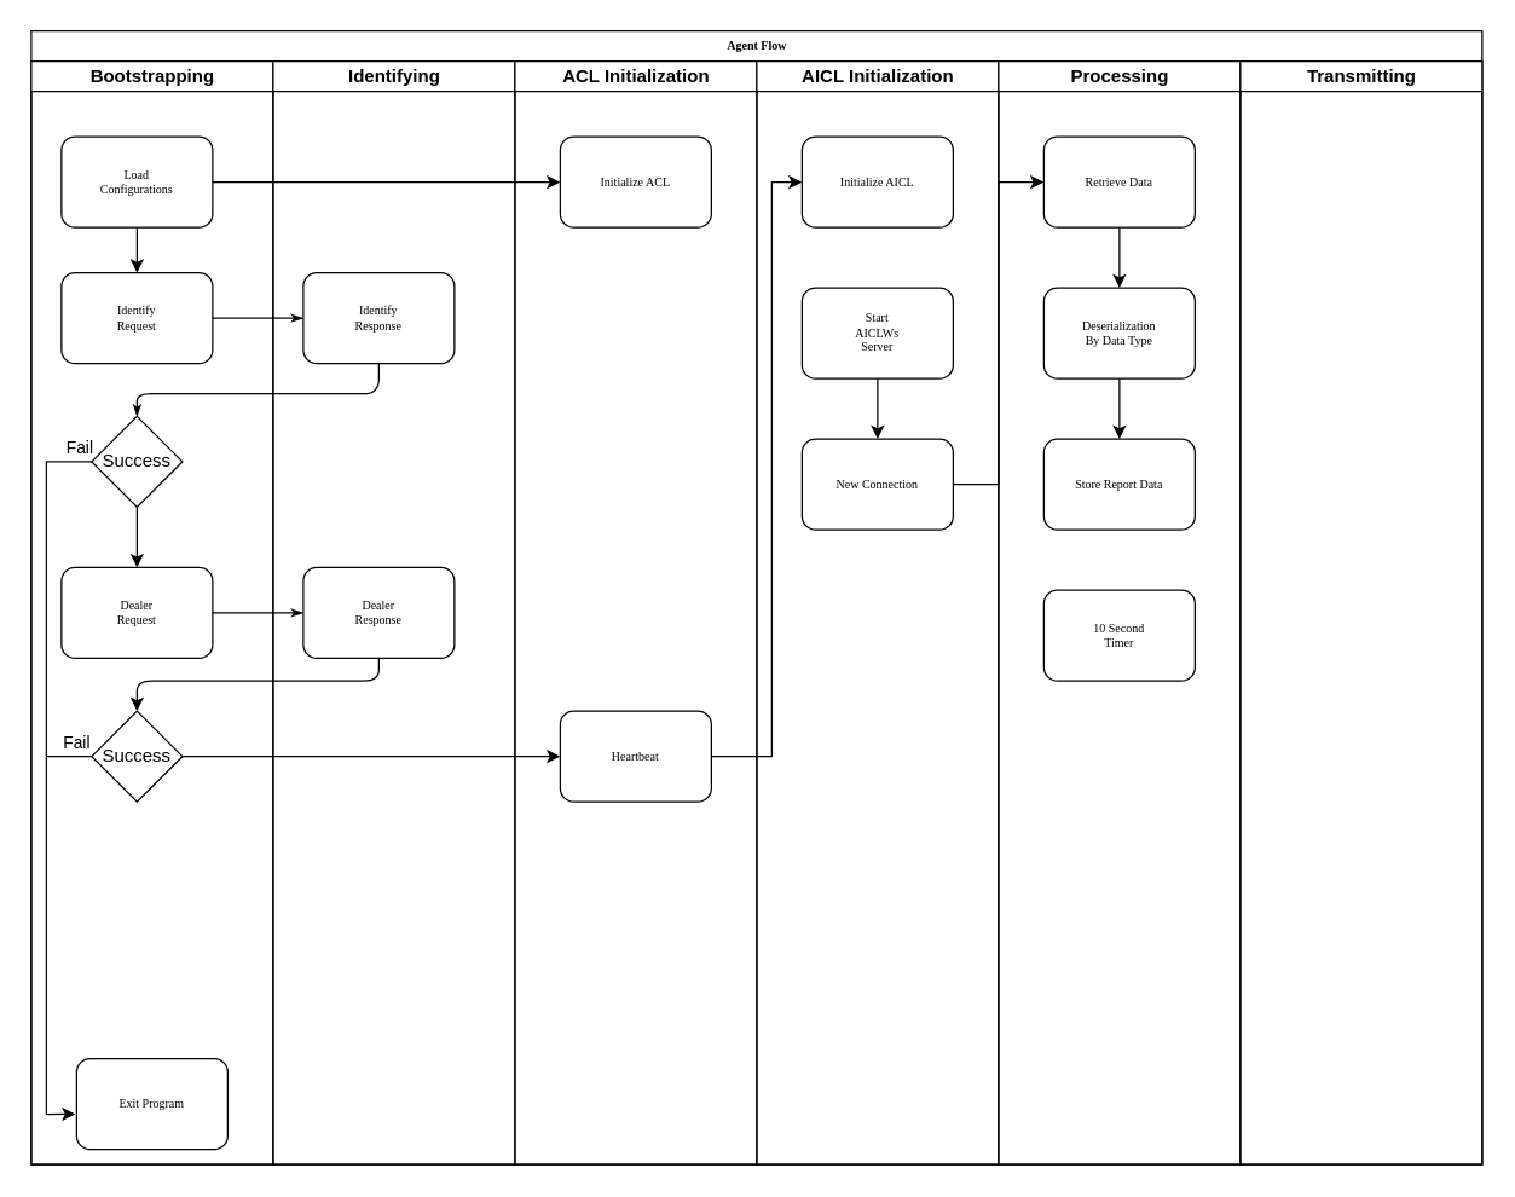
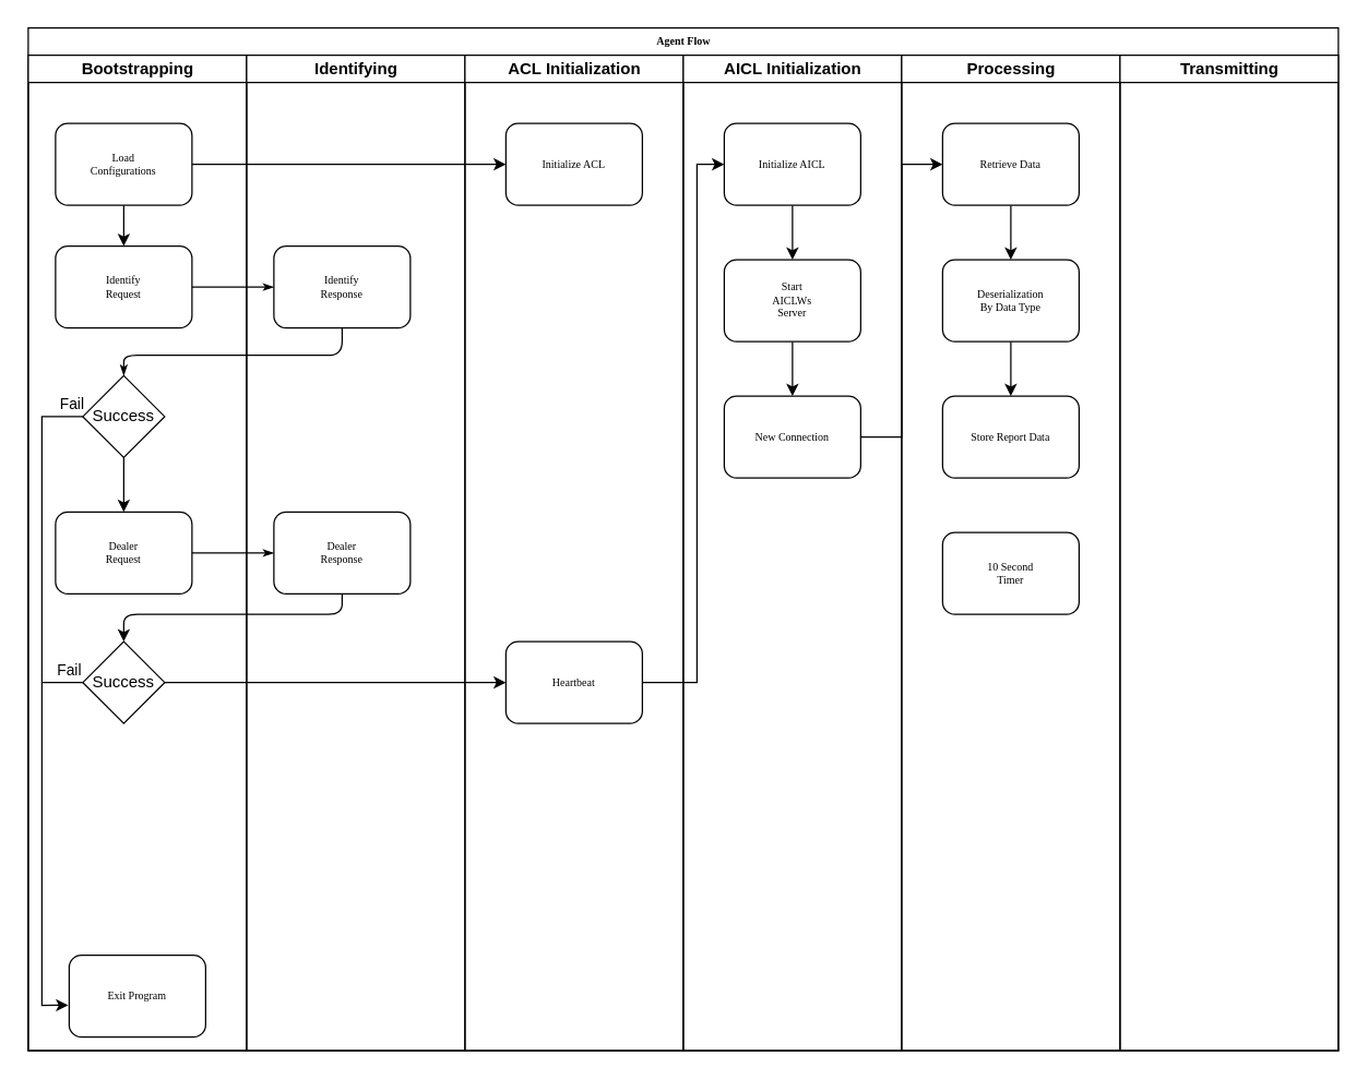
  <mxCell id="0" />
  <mxCell id="1" parent="0" />
  <mxCell id="2" value="Agent Flow" style="swimlane;html=1;childLayout=stackLayout;startSize=20;rounded=0;shadow=0;labelBackgroundColor=none;strokeWidth=1;fontFamily=Verdana;fontSize=8;align=center;" parent="1" vertex="1"><mxGeometry x="20" y="20" width="960" height="750" as="geometry" /></mxCell>
  <mxCell id="3" value="Bootstrapping" style="swimlane;html=1;startSize=20;" parent="2" vertex="1"><mxGeometry y="20" width="160" height="730" as="geometry" /></mxCell>
  <mxCell id="4" value="Identify&lt;br&gt;Request" style="rounded=1;whiteSpace=wrap;html=1;shadow=0;labelBackgroundColor=none;strokeWidth=1;fontFamily=Verdana;fontSize=8;align=center;" parent="3" vertex="1"><mxGeometry x="20" y="140" width="100" height="60" as="geometry" /></mxCell>
  <mxCell id="5" style="edgeStyle=orthogonalEdgeStyle;rounded=0;orthogonalLoop=1;jettySize=auto;html=1;" edge="1" parent="3" source="8"><mxGeometry relative="1" as="geometry"><mxPoint x="70" y="335" as="targetPoint" /><Array as="points"><mxPoint x="70" y="325" /><mxPoint x="70" y="325" /></Array></mxGeometry></mxCell>
  <mxCell id="6" style="edgeStyle=orthogonalEdgeStyle;rounded=0;orthogonalLoop=1;jettySize=auto;html=1;entryX=-0.007;entryY=0.611;entryDx=0;entryDy=0;entryPerimeter=0;" edge="1" parent="3" source="8" target="9"><mxGeometry relative="1" as="geometry"><mxPoint x="10" y="700" as="targetPoint" /><Array as="points"><mxPoint x="10" y="265" /><mxPoint x="10" y="697" /></Array></mxGeometry></mxCell>
  <mxCell id="7" value="Fail" style="edgeLabel;html=1;align=center;verticalAlign=middle;resizable=0;points=[];" vertex="1" connectable="0" parent="6"><mxGeometry x="-0.959" y="-2" relative="1" as="geometry"><mxPoint x="1" y="-8" as="offset" /></mxGeometry></mxCell>
  <mxCell id="8" value="Success" style="rhombus;whiteSpace=wrap;html=1;" vertex="1" parent="3"><mxGeometry x="40" y="235" width="60" height="60" as="geometry" /></mxCell>
  <mxCell id="9" value="Exit Program" style="rounded=1;whiteSpace=wrap;html=1;shadow=0;labelBackgroundColor=none;strokeWidth=1;fontFamily=Verdana;fontSize=8;align=center;" vertex="1" parent="3"><mxGeometry x="30" y="660" width="100" height="60" as="geometry" /></mxCell>
  <mxCell id="10" style="edgeStyle=orthogonalEdgeStyle;rounded=0;orthogonalLoop=1;jettySize=auto;html=1;endArrow=none;endFill=0;" edge="1" parent="3" source="11"><mxGeometry relative="1" as="geometry"><mxPoint x="10" y="460" as="targetPoint" /></mxGeometry></mxCell>
  <mxCell id="11" value="Success" style="rhombus;whiteSpace=wrap;html=1;" vertex="1" parent="3"><mxGeometry x="40" y="430" width="60" height="60" as="geometry" /></mxCell>
  <mxCell id="12" value="Fail" style="edgeLabel;html=1;align=center;verticalAlign=middle;resizable=0;points=[];" vertex="1" connectable="0" parent="3"><mxGeometry x="29.276" y="450" as="geometry" /></mxCell>
  <mxCell id="13" value="Dealer&lt;br&gt;Request" style="rounded=1;whiteSpace=wrap;html=1;shadow=0;labelBackgroundColor=none;strokeWidth=1;fontFamily=Verdana;fontSize=8;align=center;" vertex="1" parent="3"><mxGeometry x="20" y="335" width="100" height="60" as="geometry" /></mxCell>
  <mxCell id="14" style="edgeStyle=orthogonalEdgeStyle;rounded=0;orthogonalLoop=1;jettySize=auto;html=1;entryX=0.5;entryY=0;entryDx=0;entryDy=0;" edge="1" parent="3" source="15" target="4"><mxGeometry relative="1" as="geometry" /></mxCell>
  <mxCell id="15" value="Load&lt;br&gt;Configurations" style="rounded=1;whiteSpace=wrap;html=1;shadow=0;labelBackgroundColor=none;strokeWidth=1;fontFamily=Verdana;fontSize=8;align=center;" vertex="1" parent="3"><mxGeometry x="20" y="50" width="100" height="60" as="geometry" /></mxCell>
  <mxCell id="16" style="edgeStyle=orthogonalEdgeStyle;rounded=1;html=1;labelBackgroundColor=none;startArrow=none;startFill=0;startSize=5;endArrow=classicThin;endFill=1;endSize=5;jettySize=auto;orthogonalLoop=1;strokeWidth=1;fontFamily=Verdana;fontSize=8" parent="2" source="4" target="18" edge="1"><mxGeometry relative="1" as="geometry" /></mxCell>
  <mxCell id="17" value="Identifying" style="swimlane;html=1;startSize=20;" parent="2" vertex="1"><mxGeometry x="160" y="20" width="160" height="730" as="geometry" /></mxCell>
  <mxCell id="18" value="Identify&lt;br&gt;Response" style="rounded=1;whiteSpace=wrap;html=1;shadow=0;labelBackgroundColor=none;strokeWidth=1;fontFamily=Verdana;fontSize=8;align=center;" parent="17" vertex="1"><mxGeometry x="20" y="140" width="100" height="60" as="geometry" /></mxCell>
  <mxCell id="19" value="Dealer&lt;br&gt;Response" style="rounded=1;whiteSpace=wrap;html=1;shadow=0;labelBackgroundColor=none;strokeWidth=1;fontFamily=Verdana;fontSize=8;align=center;" vertex="1" parent="17"><mxGeometry x="20" y="335" width="100" height="60" as="geometry" /></mxCell>
  <mxCell id="20" value="ACL Initialization" style="swimlane;html=1;startSize=20;" parent="2" vertex="1"><mxGeometry x="320" y="20" width="160" height="730" as="geometry" /></mxCell>
  <mxCell id="21" value="Initialize ACL" style="rounded=1;whiteSpace=wrap;html=1;shadow=0;labelBackgroundColor=none;strokeWidth=1;fontFamily=Verdana;fontSize=8;align=center;" parent="20" vertex="1"><mxGeometry x="30" y="50" width="100" height="60" as="geometry" /></mxCell>
  <mxCell id="22" value="Heartbeat" style="rounded=1;whiteSpace=wrap;html=1;shadow=0;labelBackgroundColor=none;strokeWidth=1;fontFamily=Verdana;fontSize=8;align=center;" vertex="1" parent="20"><mxGeometry x="30" y="430" width="100" height="60" as="geometry" /></mxCell>
  <mxCell id="23" value="AICL Initialization" style="swimlane;html=1;startSize=20;strokeColor=default;" parent="2" vertex="1"><mxGeometry x="480" y="20" width="160" height="730" as="geometry" /></mxCell>
+ <mxCell id="24" style="edgeStyle=orthogonalEdgeStyle;rounded=0;orthogonalLoop=1;jettySize=auto;html=1;entryX=0.5;entryY=0;entryDx=0;entryDy=0;" edge="1" parent="23" source="25" target="27"><mxGeometry relative="1" as="geometry" /></mxCell>
  <mxCell id="25" value="Initialize AICL" style="rounded=1;whiteSpace=wrap;html=1;shadow=0;labelBackgroundColor=none;strokeWidth=1;fontFamily=Verdana;fontSize=8;align=center;" vertex="1" parent="23"><mxGeometry x="30" y="50" width="100" height="60" as="geometry" /></mxCell>
  <mxCell id="26" style="edgeStyle=orthogonalEdgeStyle;rounded=0;orthogonalLoop=1;jettySize=auto;html=1;entryX=0.5;entryY=0;entryDx=0;entryDy=0;" edge="1" parent="23" source="27" target="28"><mxGeometry relative="1" as="geometry" /></mxCell>
  <mxCell id="27" value="Start&lt;br&gt;AICLWs&lt;br&gt;Server" style="rounded=1;whiteSpace=wrap;html=1;shadow=0;labelBackgroundColor=none;strokeWidth=1;fontFamily=Verdana;fontSize=8;align=center;" vertex="1" parent="23"><mxGeometry x="30" y="150" width="100" height="60" as="geometry" /></mxCell>
  <mxCell id="28" value="New Connection" style="rounded=1;whiteSpace=wrap;html=1;shadow=0;labelBackgroundColor=none;strokeWidth=1;fontFamily=Verdana;fontSize=8;align=center;" vertex="1" parent="23"><mxGeometry x="30" y="250" width="100" height="60" as="geometry" /></mxCell>
  <mxCell id="29" value="Processing" style="swimlane;html=1;startSize=20;" parent="2" vertex="1"><mxGeometry x="640" y="20" width="160" height="730" as="geometry" /></mxCell>
  <mxCell id="30" style="edgeStyle=orthogonalEdgeStyle;rounded=0;orthogonalLoop=1;jettySize=auto;html=1;entryX=0.5;entryY=0;entryDx=0;entryDy=0;" edge="1" parent="29" source="31" target="33"><mxGeometry relative="1" as="geometry" /></mxCell>
  <mxCell id="31" value="Retrieve Data" style="rounded=1;whiteSpace=wrap;html=1;shadow=0;labelBackgroundColor=none;strokeWidth=1;fontFamily=Verdana;fontSize=8;align=center;" vertex="1" parent="29"><mxGeometry x="30" y="50" width="100" height="60" as="geometry" /></mxCell>
  <mxCell id="32" style="edgeStyle=orthogonalEdgeStyle;rounded=0;orthogonalLoop=1;jettySize=auto;html=1;entryX=0.5;entryY=0;entryDx=0;entryDy=0;" edge="1" parent="29" source="33" target="34"><mxGeometry relative="1" as="geometry" /></mxCell>
  <mxCell id="33" value="Deserialization&lt;br&gt;By Data Type" style="rounded=1;whiteSpace=wrap;html=1;shadow=0;labelBackgroundColor=none;strokeWidth=1;fontFamily=Verdana;fontSize=8;align=center;" vertex="1" parent="29"><mxGeometry x="30" y="150" width="100" height="60" as="geometry" /></mxCell>
  <mxCell id="34" value="Store Report Data" style="rounded=1;whiteSpace=wrap;html=1;shadow=0;labelBackgroundColor=none;strokeWidth=1;fontFamily=Verdana;fontSize=8;align=center;" vertex="1" parent="29"><mxGeometry x="30" y="250" width="100" height="60" as="geometry" /></mxCell>
  <mxCell id="35" value="10 Second&lt;br&gt;Timer" style="rounded=1;whiteSpace=wrap;html=1;shadow=0;labelBackgroundColor=none;strokeWidth=1;fontFamily=Verdana;fontSize=8;align=center;" vertex="1" parent="29"><mxGeometry x="30" y="350" width="100" height="60" as="geometry" /></mxCell>
  <mxCell id="36" value="Transmitting" style="swimlane;html=1;startSize=20;" parent="2" vertex="1"><mxGeometry x="800" y="20" width="160" height="730" as="geometry" /></mxCell>
  <mxCell id="37" style="edgeStyle=orthogonalEdgeStyle;rounded=1;html=1;labelBackgroundColor=none;startArrow=none;startFill=0;startSize=5;endArrow=classicThin;endFill=1;endSize=5;jettySize=auto;orthogonalLoop=1;strokeWidth=1;fontFamily=Verdana;fontSize=8" edge="1" parent="2" source="13" target="19"><mxGeometry relative="1" as="geometry" /></mxCell>
  <mxCell id="38" style="edgeStyle=orthogonalEdgeStyle;rounded=1;orthogonalLoop=1;jettySize=auto;html=1;" edge="1" parent="2" source="19"><mxGeometry relative="1" as="geometry"><mxPoint x="70" y="450" as="targetPoint" /><Array as="points"><mxPoint x="230" y="430" /><mxPoint x="70" y="430" /></Array></mxGeometry></mxCell>
  <mxCell id="39" style="edgeStyle=orthogonalEdgeStyle;rounded=1;html=1;labelBackgroundColor=none;startArrow=none;startFill=0;startSize=5;endArrow=classicThin;endFill=1;endSize=5;jettySize=auto;orthogonalLoop=1;strokeWidth=1;fontFamily=Verdana;fontSize=8;entryX=0.5;entryY=0;entryDx=0;entryDy=0;" parent="2" source="18" target="8" edge="1"><mxGeometry relative="1" as="geometry"><Array as="points"><mxPoint x="230" y="240" /><mxPoint x="70" y="240" /></Array><mxPoint x="70" y="180" as="targetPoint" /></mxGeometry></mxCell>
  <mxCell id="40" style="edgeStyle=orthogonalEdgeStyle;rounded=0;orthogonalLoop=1;jettySize=auto;html=1;entryX=0;entryY=0.5;entryDx=0;entryDy=0;" edge="1" parent="2" source="15" target="21"><mxGeometry relative="1" as="geometry" /></mxCell>
  <mxCell id="41" style="edgeStyle=orthogonalEdgeStyle;rounded=0;orthogonalLoop=1;jettySize=auto;html=1;entryX=0;entryY=0.5;entryDx=0;entryDy=0;" edge="1" parent="2" source="11" target="22"><mxGeometry relative="1" as="geometry" /></mxCell>
  <mxCell id="42" style="edgeStyle=orthogonalEdgeStyle;rounded=0;orthogonalLoop=1;jettySize=auto;html=1;entryX=0;entryY=0.5;entryDx=0;entryDy=0;" edge="1" parent="2" source="22" target="25"><mxGeometry relative="1" as="geometry"><Array as="points"><mxPoint x="490" y="480" /><mxPoint x="490" y="100" /></Array></mxGeometry></mxCell>
  <mxCell id="43" style="edgeStyle=orthogonalEdgeStyle;rounded=0;orthogonalLoop=1;jettySize=auto;html=1;entryX=0;entryY=0.5;entryDx=0;entryDy=0;" edge="1" parent="2" source="28" target="31"><mxGeometry relative="1" as="geometry" /></mxCell>
